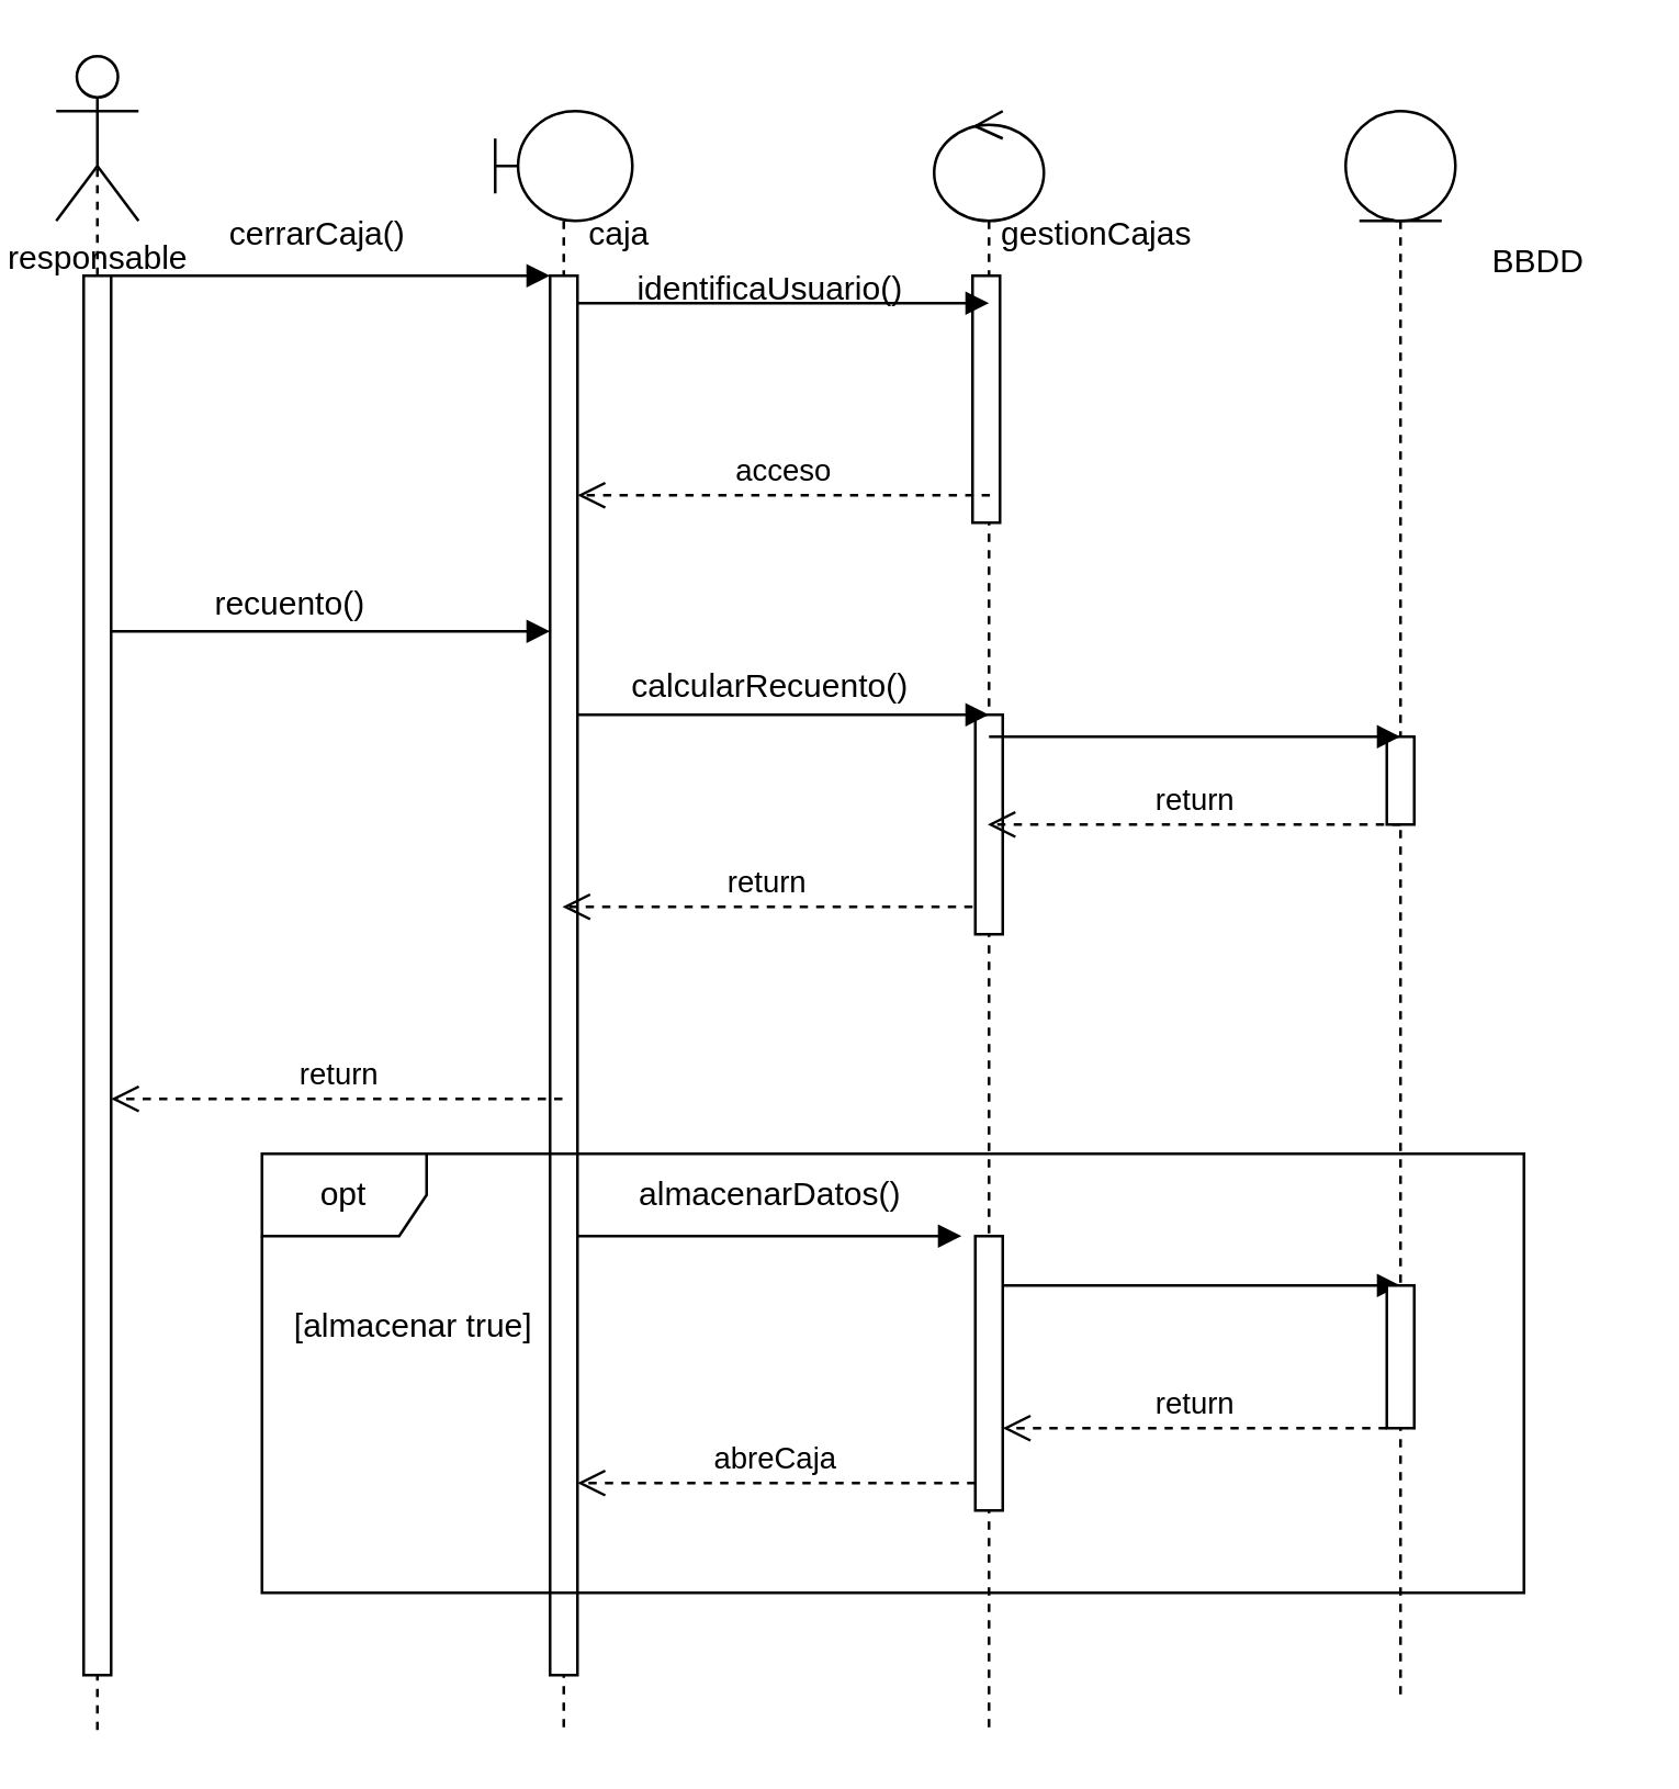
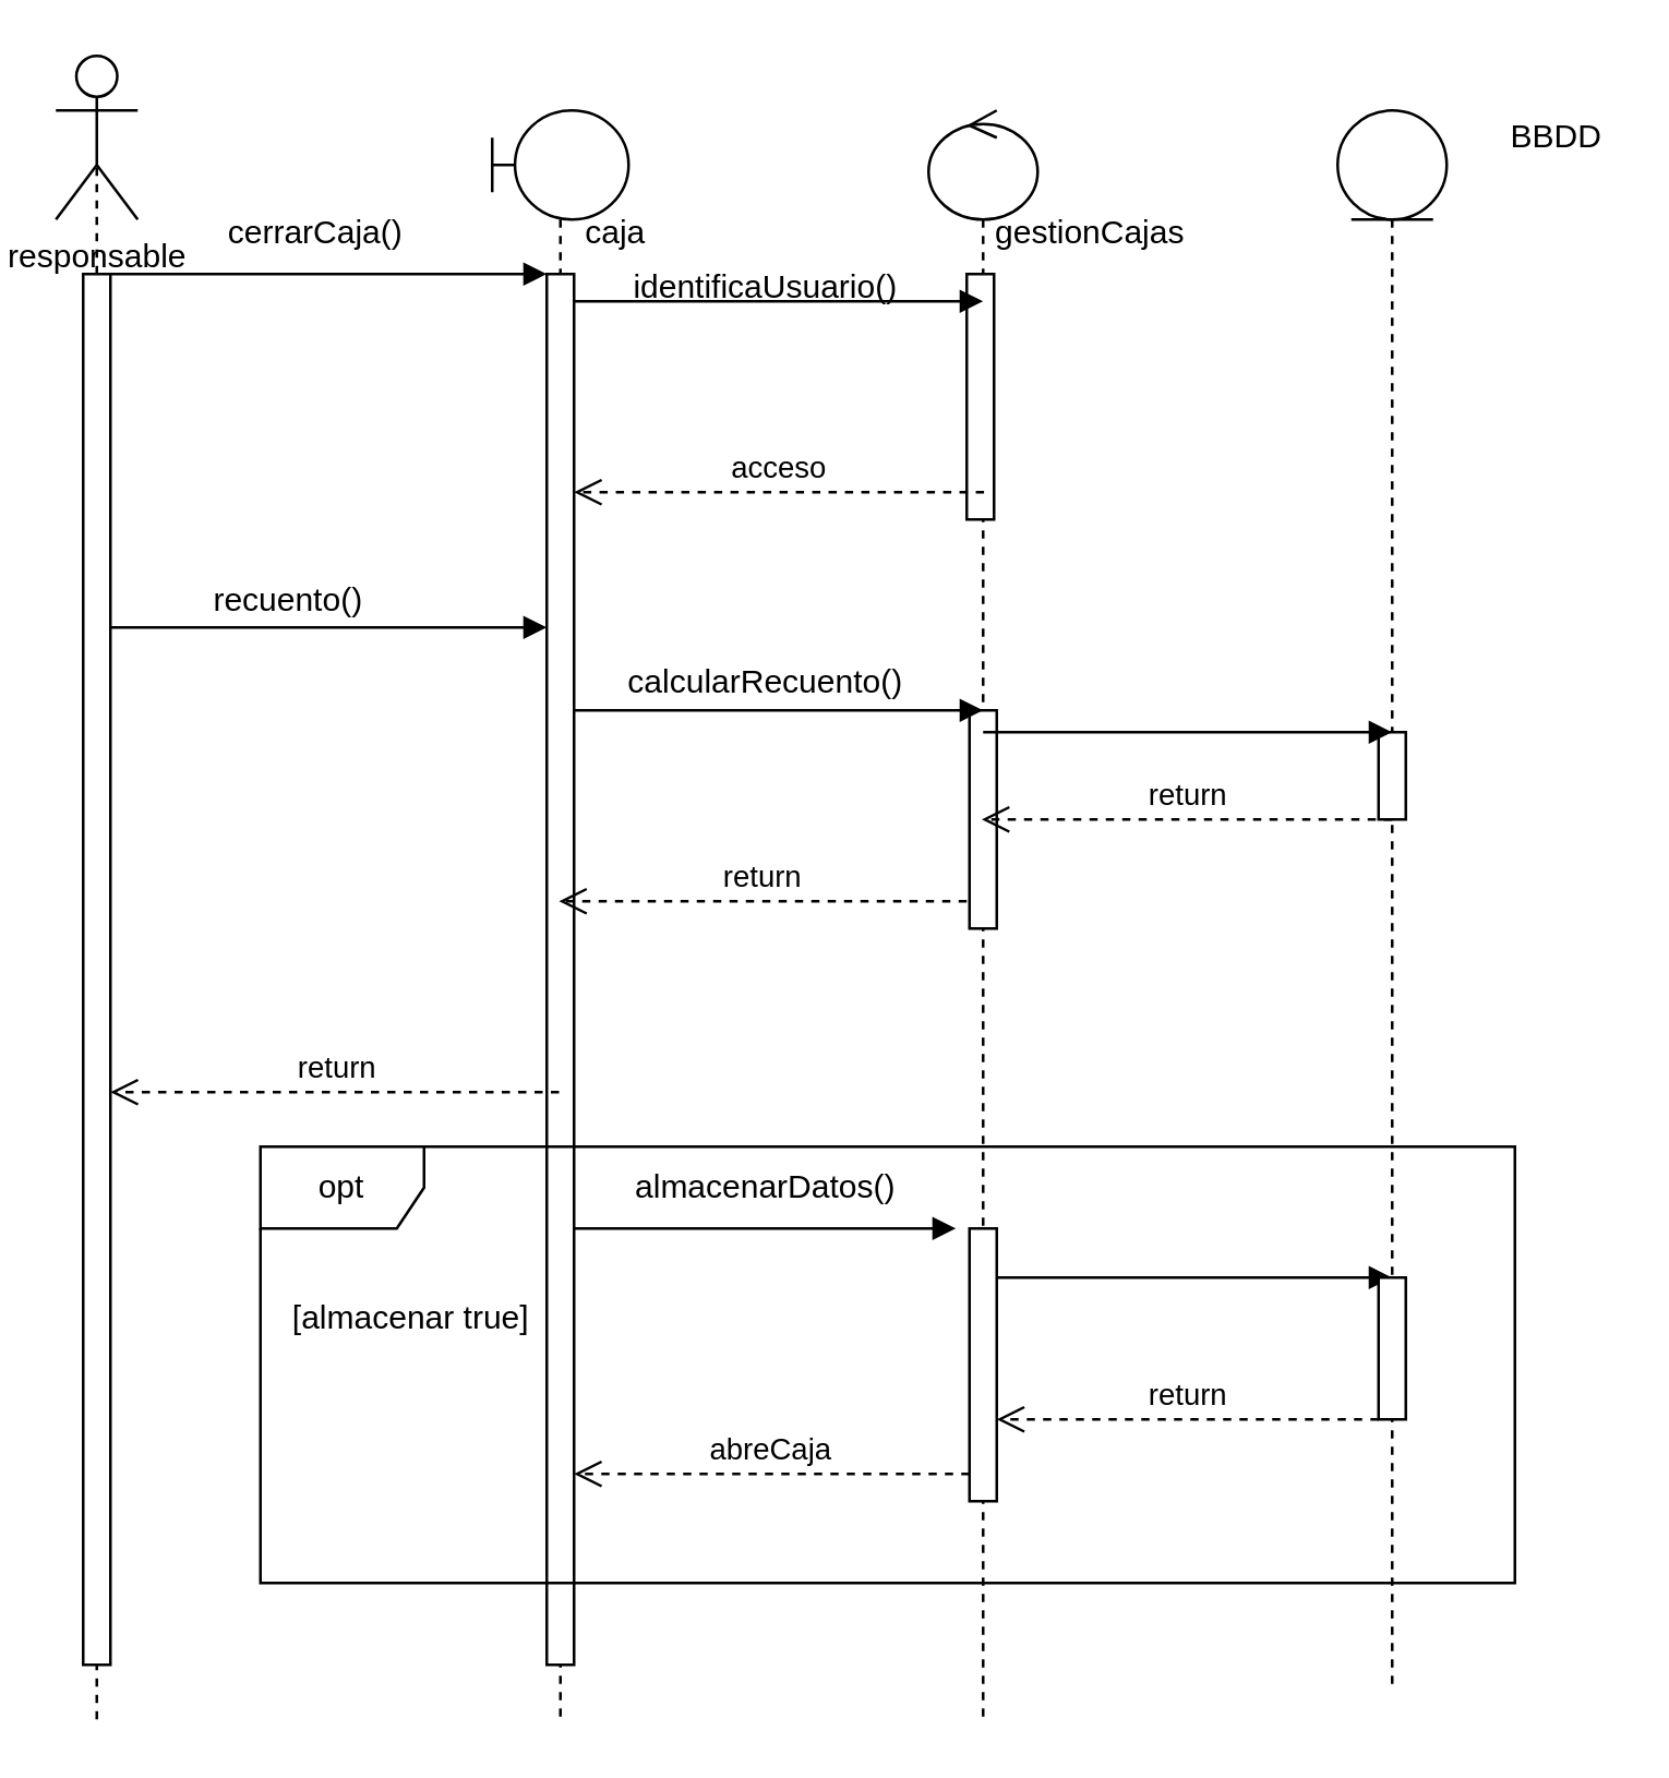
  <mxCell id="0" />
  <mxCell id="1" parent="0" />
  <mxCell id="2" value="responsable" style="shape=umlActor;verticalLabelPosition=bottom;verticalAlign=top;html=1;" vertex="1" parent="1"><mxGeometry x="20" y="20" width="30" height="60" as="geometry" /></mxCell>
  <mxCell id="3" value="" style="endArrow=none;dashed=1;html=1;rounded=0;entryX=0.5;entryY=0.65;entryDx=0;entryDy=0;entryPerimeter=0;" edge="1" parent="1" source="5" target="2"><mxGeometry width="50" height="50" relative="1" as="geometry"><mxPoint x="30" y="420" as="sourcePoint" /><mxPoint x="60" y="260" as="targetPoint" /></mxGeometry></mxCell>
  <mxCell id="4" value="" style="endArrow=none;dashed=1;html=1;rounded=0;entryX=0.5;entryY=0.65;entryDx=0;entryDy=0;entryPerimeter=0;" edge="1" parent="1" target="5"><mxGeometry width="50" height="50" relative="1" as="geometry"><mxPoint x="35" y="630" as="sourcePoint" /><mxPoint x="35" y="59" as="targetPoint" /></mxGeometry></mxCell>
  <mxCell id="5" value="" style="html=1;points=[[0,0,0,0,5],[0,1,0,0,-5],[1,0,0,0,5],[1,1,0,0,-5]];perimeter=orthogonalPerimeter;outlineConnect=0;targetShapes=umlLifeline;portConstraint=eastwest;newEdgeStyle={&quot;curved&quot;:0,&quot;rounded&quot;:0};" vertex="1" parent="1"><mxGeometry x="30" y="100" width="10" height="510" as="geometry" /></mxCell>
  <mxCell id="6" value="" style="shape=umlLifeline;perimeter=lifelinePerimeter;whiteSpace=wrap;html=1;container=1;dropTarget=0;collapsible=0;recursiveResize=0;outlineConnect=0;portConstraint=eastwest;newEdgeStyle={&quot;curved&quot;:0,&quot;rounded&quot;:0};participant=umlBoundary;" vertex="1" parent="1"><mxGeometry x="180" y="40" width="50" height="590" as="geometry" /></mxCell>
  <mxCell id="7" value="" style="html=1;points=[[0,0,0,0,5],[0,1,0,0,-5],[1,0,0,0,5],[1,1,0,0,-5]];perimeter=orthogonalPerimeter;outlineConnect=0;targetShapes=umlLifeline;portConstraint=eastwest;newEdgeStyle={&quot;curved&quot;:0,&quot;rounded&quot;:0};" vertex="1" parent="6"><mxGeometry x="20" y="60" width="10" height="510" as="geometry" /></mxCell>
  <mxCell id="8" value="caja" style="text;html=1;align=center;verticalAlign=middle;resizable=0;points=[];autosize=1;strokeColor=none;fillColor=none;" vertex="1" parent="1"><mxGeometry x="200" y="70" width="50" height="30" as="geometry" /></mxCell>
  <mxCell id="9" value="" style="endArrow=block;endFill=1;html=1;edgeStyle=orthogonalEdgeStyle;align=left;verticalAlign=top;rounded=0;" edge="1" parent="1"><mxGeometry x="-1" relative="1" as="geometry"><mxPoint x="40" y="100" as="sourcePoint" /><mxPoint x="200" y="100" as="targetPoint" /></mxGeometry></mxCell>
  <mxCell id="10" value="cerrarCaja()" style="text;html=1;align=center;verticalAlign=middle;resizable=0;points=[];autosize=1;strokeColor=none;fillColor=none;" vertex="1" parent="1"><mxGeometry x="70" y="70" width="90" height="30" as="geometry" /></mxCell>
  <mxCell id="11" value="return" style="html=1;verticalAlign=bottom;endArrow=open;dashed=1;endSize=8;curved=0;rounded=0;" edge="1" parent="1" source="6"><mxGeometry relative="1" as="geometry"><mxPoint x="120" y="400" as="sourcePoint" /><mxPoint x="40" y="400" as="targetPoint" /></mxGeometry></mxCell>
  <mxCell id="12" value="" style="shape=umlLifeline;perimeter=lifelinePerimeter;whiteSpace=wrap;html=1;container=1;dropTarget=0;collapsible=0;recursiveResize=0;outlineConnect=0;portConstraint=eastwest;newEdgeStyle={&quot;curved&quot;:0,&quot;rounded&quot;:0};participant=umlControl;" vertex="1" parent="1"><mxGeometry x="340" y="40" width="40" height="590" as="geometry" /></mxCell>
  <mxCell id="13" value="" style="html=1;points=[[0,0,0,0,5],[0,1,0,0,-5],[1,0,0,0,5],[1,1,0,0,-5]];perimeter=orthogonalPerimeter;outlineConnect=0;targetShapes=umlLifeline;portConstraint=eastwest;newEdgeStyle={&quot;curved&quot;:0,&quot;rounded&quot;:0};" vertex="1" parent="12"><mxGeometry x="14" y="60" width="10" height="90" as="geometry" /></mxCell>
  <mxCell id="14" value="" style="html=1;points=[[0,0,0,0,5],[0,1,0,0,-5],[1,0,0,0,5],[1,1,0,0,-5]];perimeter=orthogonalPerimeter;outlineConnect=0;targetShapes=umlLifeline;portConstraint=eastwest;newEdgeStyle={&quot;curved&quot;:0,&quot;rounded&quot;:0};" vertex="1" parent="12"><mxGeometry x="15" y="220" width="10" height="80" as="geometry" /></mxCell>
  <mxCell id="15" value="gestionCajas" style="text;html=1;align=center;verticalAlign=middle;resizable=0;points=[];autosize=1;strokeColor=none;fillColor=none;" vertex="1" parent="1"><mxGeometry x="354" y="70" width="90" height="30" as="geometry" /></mxCell>
  <mxCell id="16" value="" style="shape=umlLifeline;perimeter=lifelinePerimeter;whiteSpace=wrap;html=1;container=1;dropTarget=0;collapsible=0;recursiveResize=0;outlineConnect=0;portConstraint=eastwest;newEdgeStyle={&quot;curved&quot;:0,&quot;rounded&quot;:0};participant=umlEntity;" vertex="1" parent="1"><mxGeometry x="490" y="40" width="40" height="580" as="geometry" /></mxCell>
  <mxCell id="17" value="" style="html=1;points=[[0,0,0,0,5],[0,1,0,0,-5],[1,0,0,0,5],[1,1,0,0,-5]];perimeter=orthogonalPerimeter;outlineConnect=0;targetShapes=umlLifeline;portConstraint=eastwest;newEdgeStyle={&quot;curved&quot;:0,&quot;rounded&quot;:0};" vertex="1" parent="16"><mxGeometry x="15" y="228" width="10" height="32" as="geometry" /></mxCell>
- <mxCell id="18" value="BBDD" style="text;html=1;align=center;verticalAlign=middle;resizable=0;points=[];autosize=1;strokeColor=none;fillColor=none;" vertex="1" parent="1"><mxGeometry x="530" y="80" width="60" height="30" as="geometry" /></mxCell>
+ <mxCell id="18" value="BBDD" style="text;html=1;align=center;verticalAlign=middle;resizable=0;points=[];autosize=1;strokeColor=none;fillColor=none;" vertex="1" parent="1"><mxGeometry x="540" y="35" width="60" height="30" as="geometry" /></mxCell>
  <mxCell id="19" value="acceso" style="html=1;verticalAlign=bottom;endArrow=open;dashed=1;endSize=8;curved=0;rounded=0;" edge="1" parent="1"><mxGeometry relative="1" as="geometry"><mxPoint x="360.33" y="180" as="sourcePoint" /><mxPoint x="209.997" y="180" as="targetPoint" /></mxGeometry></mxCell>
  <mxCell id="20" value="" style="endArrow=block;endFill=1;html=1;edgeStyle=orthogonalEdgeStyle;align=left;verticalAlign=top;rounded=0;" edge="1" parent="1"><mxGeometry x="-1" relative="1" as="geometry"><mxPoint x="210" y="110" as="sourcePoint" /><mxPoint x="360" y="110" as="targetPoint" /></mxGeometry></mxCell>
  <mxCell id="21" value="identificaUsuario()" style="text;html=1;align=center;verticalAlign=middle;resizable=0;points=[];autosize=1;strokeColor=none;fillColor=none;" vertex="1" parent="1"><mxGeometry x="220" y="90" width="120" height="30" as="geometry" /></mxCell>
  <mxCell id="22" value="" style="endArrow=block;endFill=1;html=1;edgeStyle=orthogonalEdgeStyle;align=left;verticalAlign=top;rounded=0;" edge="1" parent="1"><mxGeometry x="-1" relative="1" as="geometry"><mxPoint x="40" y="229.58" as="sourcePoint" /><mxPoint x="200" y="229.58" as="targetPoint" /></mxGeometry></mxCell>
  <mxCell id="23" value="recuento()" style="text;html=1;align=center;verticalAlign=middle;resizable=0;points=[];autosize=1;strokeColor=none;fillColor=none;" vertex="1" parent="1"><mxGeometry x="65" y="205" width="80" height="30" as="geometry" /></mxCell>
  <mxCell id="24" value="" style="endArrow=block;endFill=1;html=1;edgeStyle=orthogonalEdgeStyle;align=left;verticalAlign=top;rounded=0;" edge="1" parent="1"><mxGeometry x="-1" relative="1" as="geometry"><mxPoint x="210" y="260" as="sourcePoint" /><mxPoint x="360" y="260" as="targetPoint" /></mxGeometry></mxCell>
  <mxCell id="25" value="calcularRecuento()" style="text;html=1;align=center;verticalAlign=middle;resizable=0;points=[];autosize=1;strokeColor=none;fillColor=none;" vertex="1" parent="1"><mxGeometry x="220" y="235" width="120" height="30" as="geometry" /></mxCell>
  <mxCell id="26" value="return" style="html=1;verticalAlign=bottom;endArrow=open;dashed=1;endSize=8;curved=0;rounded=0;" edge="1" parent="1" target="12"><mxGeometry relative="1" as="geometry"><mxPoint x="510" y="300" as="sourcePoint" /><mxPoint x="430" y="300" as="targetPoint" /></mxGeometry></mxCell>
  <mxCell id="27" value="" style="endArrow=block;endFill=1;html=1;edgeStyle=orthogonalEdgeStyle;align=left;verticalAlign=top;rounded=0;" edge="1" parent="1"><mxGeometry x="-1" relative="1" as="geometry"><mxPoint x="360" y="268" as="sourcePoint" /><mxPoint x="510" y="268" as="targetPoint" /></mxGeometry></mxCell>
  <mxCell id="28" value="return" style="html=1;verticalAlign=bottom;endArrow=open;dashed=1;endSize=8;curved=0;rounded=0;" edge="1" parent="1" target="6"><mxGeometry relative="1" as="geometry"><mxPoint x="354" y="330" as="sourcePoint" /><mxPoint x="274" y="330" as="targetPoint" /></mxGeometry></mxCell>
  <mxCell id="29" value="opt" style="shape=umlFrame;whiteSpace=wrap;html=1;pointerEvents=0;" vertex="1" parent="1"><mxGeometry x="95" y="420" width="460" height="160" as="geometry" /></mxCell>
  <mxCell id="30" value="[almacenar true]" style="text;html=1;align=center;verticalAlign=middle;resizable=0;points=[];autosize=1;strokeColor=none;fillColor=none;" vertex="1" parent="1"><mxGeometry x="95" y="468" width="110" height="30" as="geometry" /></mxCell>
  <mxCell id="31" value="" style="endArrow=block;endFill=1;html=1;edgeStyle=orthogonalEdgeStyle;align=left;verticalAlign=top;rounded=0;" edge="1" parent="1"><mxGeometry x="-1" relative="1" as="geometry"><mxPoint x="210" y="450" as="sourcePoint" /><mxPoint x="350" y="450" as="targetPoint" /><mxPoint as="offset" /></mxGeometry></mxCell>
  <mxCell id="32" value="almacenarDatos()" style="text;html=1;align=center;verticalAlign=middle;resizable=0;points=[];autosize=1;strokeColor=none;fillColor=none;" vertex="1" parent="1"><mxGeometry x="220" y="420" width="120" height="30" as="geometry" /></mxCell>
  <mxCell id="33" value="" style="endArrow=block;endFill=1;html=1;edgeStyle=orthogonalEdgeStyle;align=left;verticalAlign=top;rounded=0;" edge="1" parent="1"><mxGeometry x="-1" relative="1" as="geometry"><mxPoint x="365" y="468.003" as="sourcePoint" /><mxPoint x="510" y="468" as="targetPoint" /><Array as="points"><mxPoint x="443" y="468.42" /></Array></mxGeometry></mxCell>
  <mxCell id="34" value="" style="html=1;points=[[0,0,0,0,5],[0,1,0,0,-5],[1,0,0,0,5],[1,1,0,0,-5]];perimeter=orthogonalPerimeter;outlineConnect=0;targetShapes=umlLifeline;portConstraint=eastwest;newEdgeStyle={&quot;curved&quot;:0,&quot;rounded&quot;:0};" vertex="1" parent="1"><mxGeometry x="355" y="450" width="10" height="100" as="geometry" /></mxCell>
  <mxCell id="35" value="" style="html=1;points=[[0,0,0,0,5],[0,1,0,0,-5],[1,0,0,0,5],[1,1,0,0,-5]];perimeter=orthogonalPerimeter;outlineConnect=0;targetShapes=umlLifeline;portConstraint=eastwest;newEdgeStyle={&quot;curved&quot;:0,&quot;rounded&quot;:0};" vertex="1" parent="1"><mxGeometry x="505" y="468" width="10" height="52" as="geometry" /></mxCell>
  <mxCell id="36" value="return" style="html=1;verticalAlign=bottom;endArrow=open;dashed=1;endSize=8;curved=0;rounded=0;" edge="1" parent="1" target="34"><mxGeometry relative="1" as="geometry"><mxPoint x="505" y="520" as="sourcePoint" /><mxPoint x="425" y="520" as="targetPoint" /></mxGeometry></mxCell>
  <mxCell id="37" value="abreCaja" style="html=1;verticalAlign=bottom;endArrow=open;dashed=1;endSize=8;curved=0;rounded=0;" edge="1" parent="1" target="7"><mxGeometry relative="1" as="geometry"><mxPoint x="355" y="540" as="sourcePoint" /><mxPoint x="275" y="540" as="targetPoint" /></mxGeometry></mxCell>
